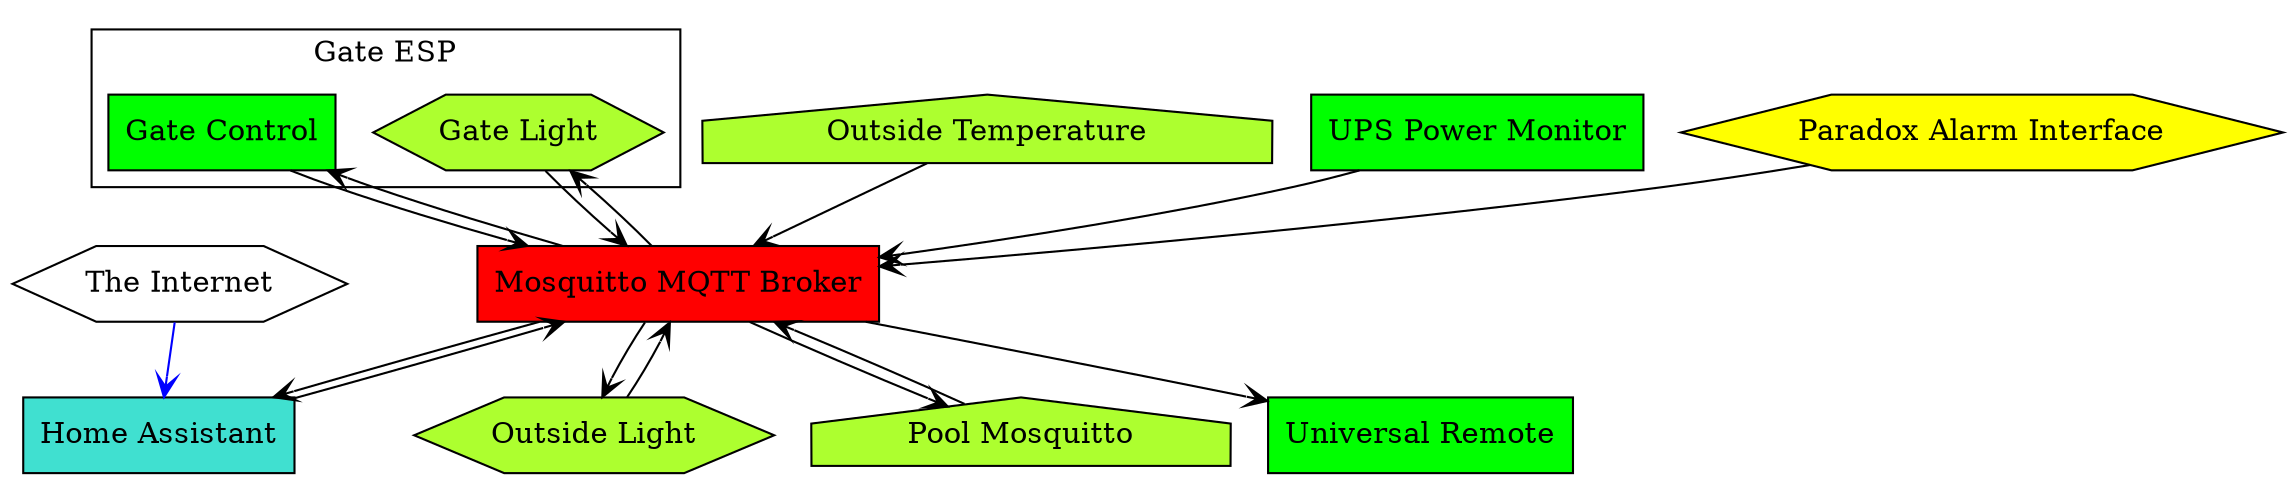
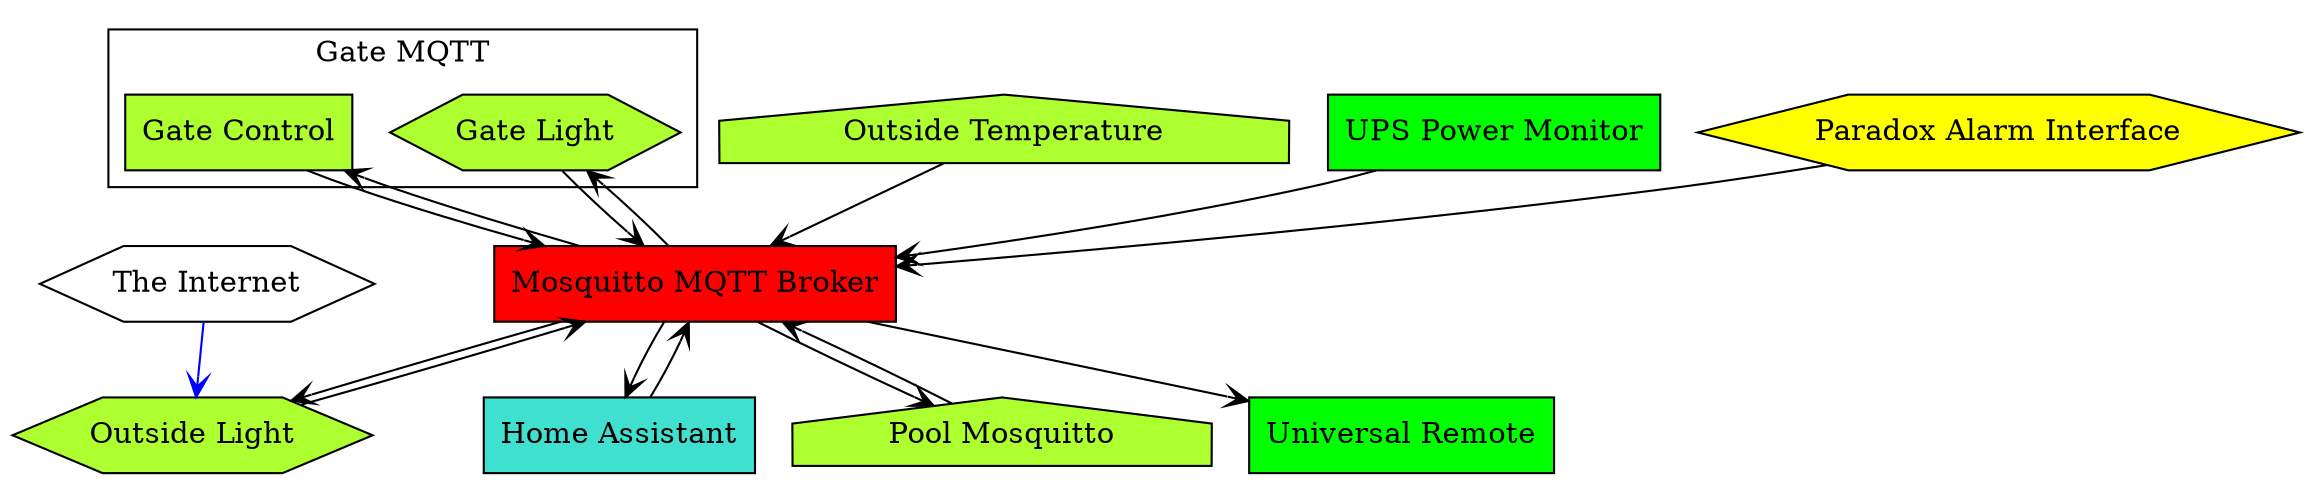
  digraph {
    node [fillcolor=greenyellow shape=box style=filled]
    edge [arrowhead=vee color=black weight=0]
    "Gate Light" [shape=hexagon]
-   "Gate Control" [fillcolor=green]
+   "Gate Control"
    "Mosquitto MQTT Broker" [fillcolor=red]
    "Home Assistant" [fillcolor=turquoise]
    "Outside Light" [shape=hexagon]
    n6 [label="Pool Mosquitto" shape=house]
    "Universal Remote" [fillcolor=green]
    "The Internet" [fillcolor=white shape=hexagon]
    "Outside Temperature" [shape=house]
    "UPS Power Monitor" [fillcolor=green]
    "Paradox Alarm Interface" [fillcolor=yellow shape=hexagon]
    subgraph cluster_1 {
-     label="Gate ESP"
+     label="Gate MQTT"
      "Gate Light"
      "Gate Control"
    }
    "Gate Light" -> "Mosquitto MQTT Broker"
    "Gate Control" -> "Mosquitto MQTT Broker"
    "Mosquitto MQTT Broker" -> "Gate Light"
    "Mosquitto MQTT Broker" -> "Gate Control"
    "Mosquitto MQTT Broker" -> "Home Assistant"
    "Mosquitto MQTT Broker" -> "Outside Light"
    "Mosquitto MQTT Broker" -> n6
    "Mosquitto MQTT Broker" -> "Universal Remote"
    "Home Assistant" -> "Mosquitto MQTT Broker"
    "Outside Light" -> "Mosquitto MQTT Broker"
    n6 -> "Mosquitto MQTT Broker"
-   "The Internet" -> "Home Assistant" [color=blue]
+   "The Internet" -> "Outside Light" [color=blue]
    "Outside Temperature" -> "Mosquitto MQTT Broker"
    "UPS Power Monitor" -> "Mosquitto MQTT Broker"
    "Paradox Alarm Interface" -> "Mosquitto MQTT Broker"
  }
